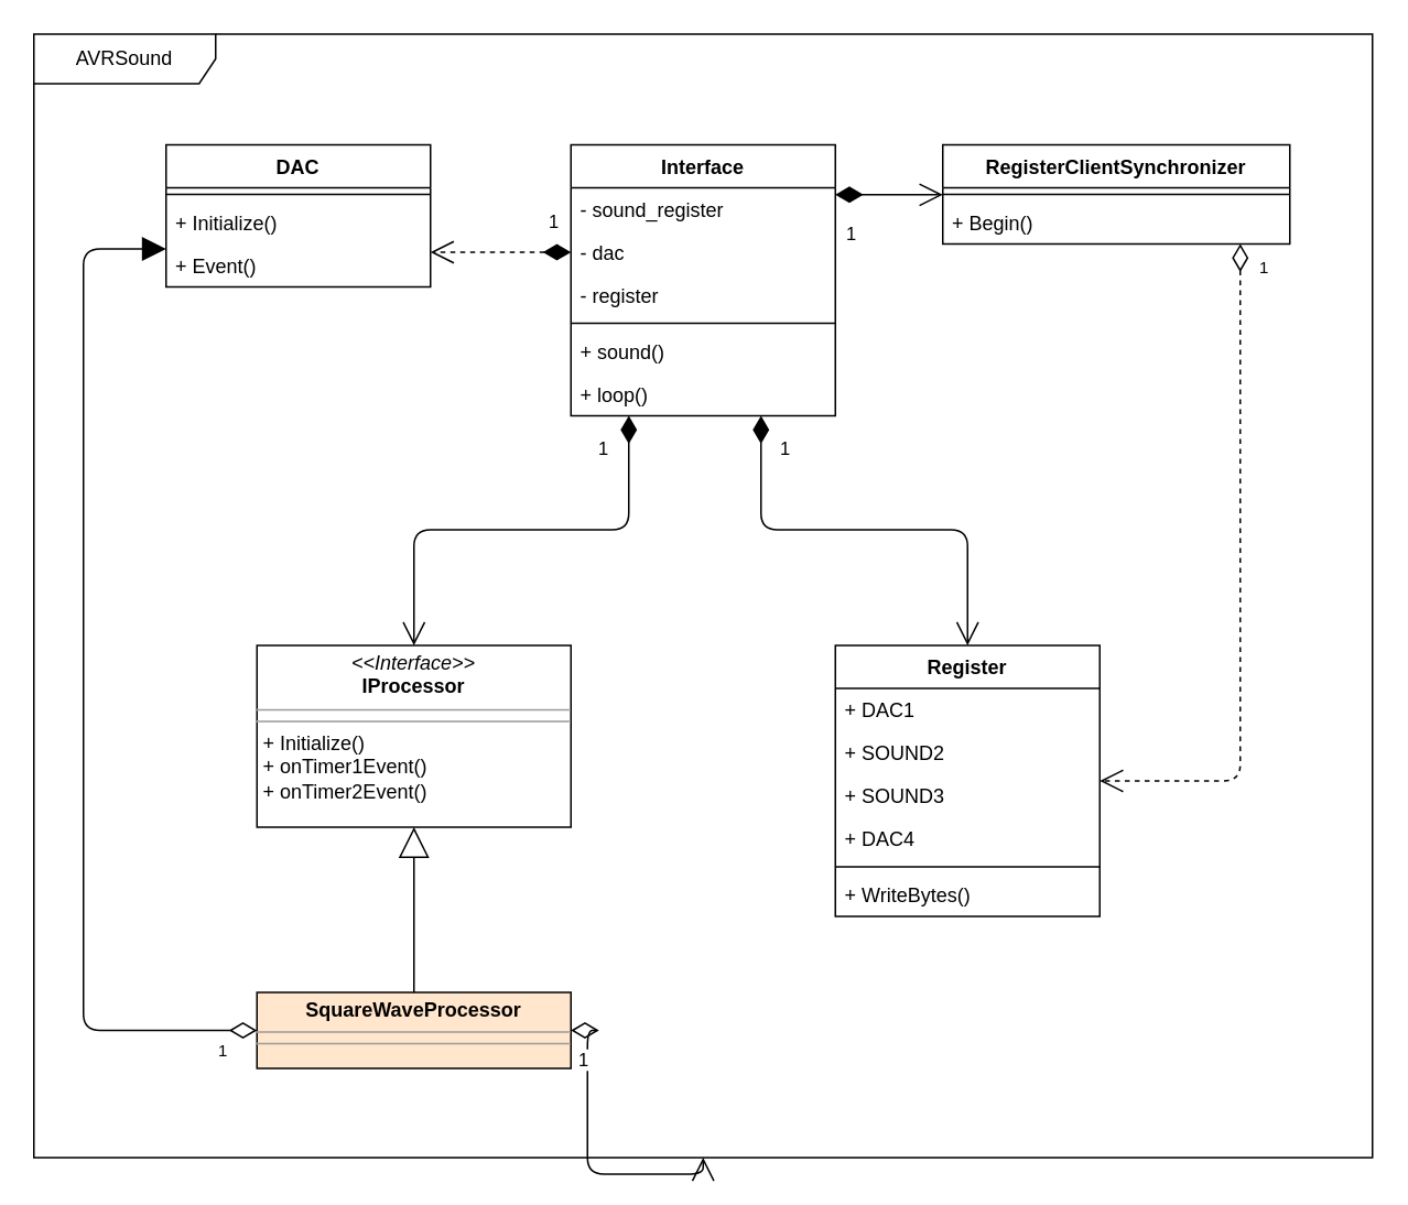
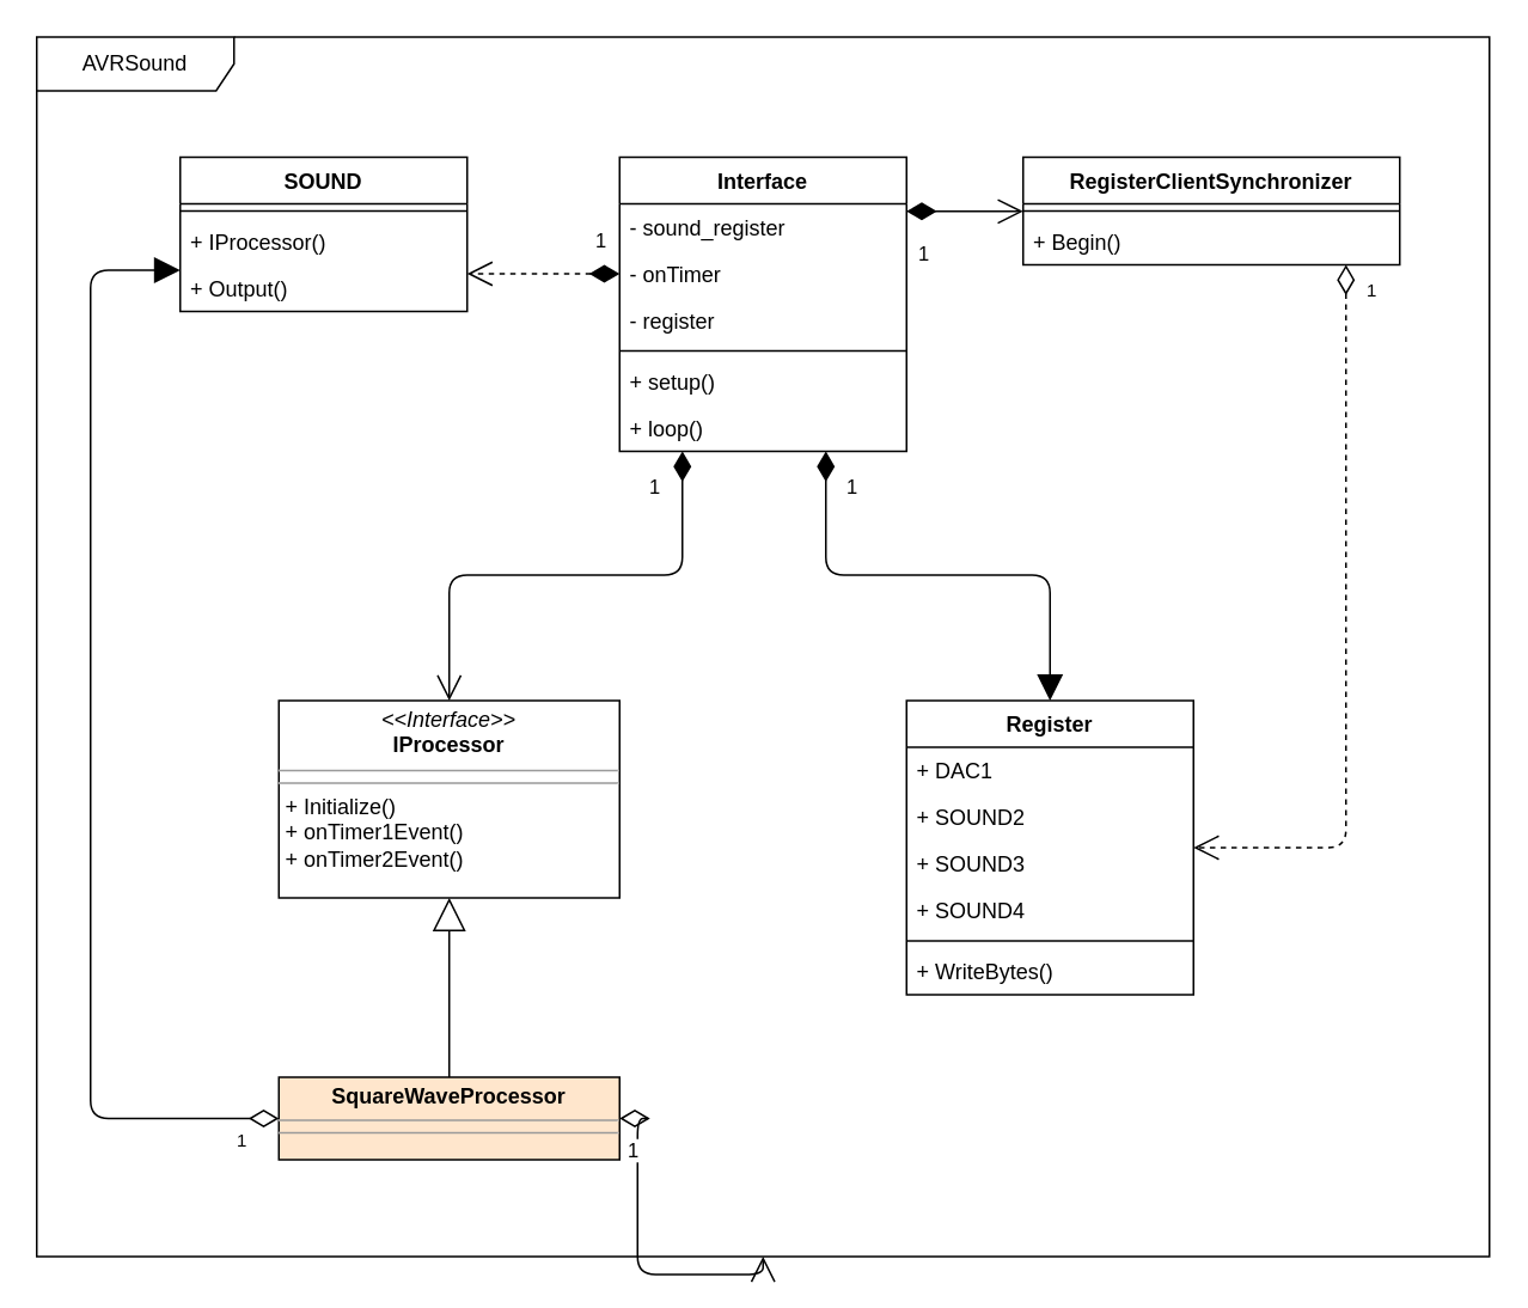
  <mxCell id="0" />
  <mxCell id="1" parent="0" />
  <mxCell id="2" value="AVRSound" style="shape=umlFrame;whiteSpace=wrap;html=1;width=110;height=30;" vertex="1" parent="1"><mxGeometry x="20" y="20" width="810" height="680" as="geometry" /></mxCell>
  <mxCell id="3" value="Interface" style="swimlane;fontStyle=1;align=center;verticalAlign=top;childLayout=stackLayout;horizontal=1;startSize=26;horizontalStack=0;resizeParent=1;resizeParentMax=0;resizeLast=0;collapsible=1;marginBottom=0;" vertex="1" parent="1"><mxGeometry x="345" y="87" width="160" height="164" as="geometry" /></mxCell>
  <mxCell id="4" value="- sound_register" style="text;strokeColor=none;fillColor=none;align=left;verticalAlign=top;spacingLeft=4;spacingRight=4;overflow=hidden;rotatable=0;points=[[0,0.5],[1,0.5]];portConstraint=eastwest;" vertex="1" parent="3"><mxGeometry y="26" width="160" height="26" as="geometry" /></mxCell>
- <mxCell id="5" value="- dac" style="text;strokeColor=none;fillColor=none;align=left;verticalAlign=top;spacingLeft=4;spacingRight=4;overflow=hidden;rotatable=0;points=[[0,0.5],[1,0.5]];portConstraint=eastwest;" vertex="1" parent="3"><mxGeometry y="52" width="160" height="26" as="geometry" /></mxCell>
+ <mxCell id="5" value="- onTimer" style="text;strokeColor=none;fillColor=none;align=left;verticalAlign=top;spacingLeft=4;spacingRight=4;overflow=hidden;rotatable=0;points=[[0,0.5],[1,0.5]];portConstraint=eastwest;" vertex="1" parent="3"><mxGeometry y="52" width="160" height="26" as="geometry" /></mxCell>
  <mxCell id="6" value="- register" style="text;strokeColor=none;fillColor=none;align=left;verticalAlign=top;spacingLeft=4;spacingRight=4;overflow=hidden;rotatable=0;points=[[0,0.5],[1,0.5]];portConstraint=eastwest;" vertex="1" parent="3"><mxGeometry y="78" width="160" height="26" as="geometry" /></mxCell>
  <mxCell id="7" value="" style="line;strokeWidth=1;fillColor=none;align=left;verticalAlign=middle;spacingTop=-1;spacingLeft=3;spacingRight=3;rotatable=0;labelPosition=right;points=[];portConstraint=eastwest;" vertex="1" parent="3"><mxGeometry y="104" width="160" height="8" as="geometry" /></mxCell>
- <mxCell id="8" value="+ sound()" style="text;strokeColor=none;fillColor=none;align=left;verticalAlign=top;spacingLeft=4;spacingRight=4;overflow=hidden;rotatable=0;points=[[0,0.5],[1,0.5]];portConstraint=eastwest;" vertex="1" parent="3"><mxGeometry y="112" width="160" height="26" as="geometry" /></mxCell>
+ <mxCell id="8" value="+ setup()" style="text;strokeColor=none;fillColor=none;align=left;verticalAlign=top;spacingLeft=4;spacingRight=4;overflow=hidden;rotatable=0;points=[[0,0.5],[1,0.5]];portConstraint=eastwest;" vertex="1" parent="3"><mxGeometry y="112" width="160" height="26" as="geometry" /></mxCell>
  <mxCell id="9" value="+ loop()" style="text;strokeColor=none;fillColor=none;align=left;verticalAlign=top;spacingLeft=4;spacingRight=4;overflow=hidden;rotatable=0;points=[[0,0.5],[1,0.5]];portConstraint=eastwest;" vertex="1" parent="3"><mxGeometry y="138" width="160" height="26" as="geometry" /></mxCell>
- <mxCell id="10" value="DAC" style="swimlane;fontStyle=1;align=center;verticalAlign=top;childLayout=stackLayout;horizontal=1;startSize=26;horizontalStack=0;resizeParent=1;resizeParentMax=0;resizeLast=0;collapsible=1;marginBottom=0;" vertex="1" parent="1"><mxGeometry x="100" y="87" width="160" height="86" as="geometry" /></mxCell>
+ <mxCell id="10" value="SOUND" style="swimlane;fontStyle=1;align=center;verticalAlign=top;childLayout=stackLayout;horizontal=1;startSize=26;horizontalStack=0;resizeParent=1;resizeParentMax=0;resizeLast=0;collapsible=1;marginBottom=0;" vertex="1" parent="1"><mxGeometry x="100" y="87" width="160" height="86" as="geometry" /></mxCell>
  <mxCell id="11" value="" style="line;strokeWidth=1;fillColor=none;align=left;verticalAlign=middle;spacingTop=-1;spacingLeft=3;spacingRight=3;rotatable=0;labelPosition=right;points=[];portConstraint=eastwest;" vertex="1" parent="10"><mxGeometry y="26" width="160" height="8" as="geometry" /></mxCell>
- <mxCell id="12" value="+ Initialize()" style="text;strokeColor=none;fillColor=none;align=left;verticalAlign=top;spacingLeft=4;spacingRight=4;overflow=hidden;rotatable=0;points=[[0,0.5],[1,0.5]];portConstraint=eastwest;" vertex="1" parent="10"><mxGeometry y="34" width="160" height="26" as="geometry" /></mxCell>
- <mxCell id="13" value="+ Event()" style="text;strokeColor=none;fillColor=none;align=left;verticalAlign=top;spacingLeft=4;spacingRight=4;overflow=hidden;rotatable=0;points=[[0,0.5],[1,0.5]];portConstraint=eastwest;" vertex="1" parent="10"><mxGeometry y="60" width="160" height="26" as="geometry" /></mxCell>
+ <mxCell id="12" value="+ IProcessor()" style="text;strokeColor=none;fillColor=none;align=left;verticalAlign=top;spacingLeft=4;spacingRight=4;overflow=hidden;rotatable=0;points=[[0,0.5],[1,0.5]];portConstraint=eastwest;" vertex="1" parent="10"><mxGeometry y="34" width="160" height="26" as="geometry" /></mxCell>
+ <mxCell id="13" value="+ Output()" style="text;strokeColor=none;fillColor=none;align=left;verticalAlign=top;spacingLeft=4;spacingRight=4;overflow=hidden;rotatable=0;points=[[0,0.5],[1,0.5]];portConstraint=eastwest;" vertex="1" parent="10"><mxGeometry y="60" width="160" height="26" as="geometry" /></mxCell>
  <mxCell id="14" value="1" style="endArrow=open;html=1;endSize=12;startArrow=diamondThin;startSize=14;startFill=1;edgeStyle=orthogonalEdgeStyle;align=left;verticalAlign=bottom;exitX=0;exitY=0.5;exitDx=0;exitDy=0;dashed=1;" edge="1" parent="1" source="5" target="10"><mxGeometry x="0.529" y="-51" relative="1" as="geometry"><mxPoint x="250" y="167.5" as="sourcePoint" /><mxPoint x="410" y="167.5" as="targetPoint" /><Array as="points"><mxPoint x="300" y="152" /><mxPoint x="300" y="152" /></Array><mxPoint x="50" y="42" as="offset" /></mxGeometry></mxCell>
  <mxCell id="15" value="Register" style="swimlane;fontStyle=1;align=center;verticalAlign=top;childLayout=stackLayout;horizontal=1;startSize=26;horizontalStack=0;resizeParent=1;resizeParentMax=0;resizeLast=0;collapsible=1;marginBottom=0;" vertex="1" parent="1"><mxGeometry x="505" y="390" width="160" height="164" as="geometry" /></mxCell>
  <mxCell id="16" value="+ DAC1" style="text;strokeColor=none;fillColor=none;align=left;verticalAlign=top;spacingLeft=4;spacingRight=4;overflow=hidden;rotatable=0;points=[[0,0.5],[1,0.5]];portConstraint=eastwest;" vertex="1" parent="15"><mxGeometry y="26" width="160" height="26" as="geometry" /></mxCell>
  <mxCell id="17" value="+ SOUND2" style="text;strokeColor=none;fillColor=none;align=left;verticalAlign=top;spacingLeft=4;spacingRight=4;overflow=hidden;rotatable=0;points=[[0,0.5],[1,0.5]];portConstraint=eastwest;" vertex="1" parent="15"><mxGeometry y="52" width="160" height="26" as="geometry" /></mxCell>
  <mxCell id="18" value="+ SOUND3" style="text;strokeColor=none;fillColor=none;align=left;verticalAlign=top;spacingLeft=4;spacingRight=4;overflow=hidden;rotatable=0;points=[[0,0.5],[1,0.5]];portConstraint=eastwest;" vertex="1" parent="15"><mxGeometry y="78" width="160" height="26" as="geometry" /></mxCell>
- <mxCell id="19" value="+ DAC4" style="text;strokeColor=none;fillColor=none;align=left;verticalAlign=top;spacingLeft=4;spacingRight=4;overflow=hidden;rotatable=0;points=[[0,0.5],[1,0.5]];portConstraint=eastwest;" vertex="1" parent="15"><mxGeometry y="104" width="160" height="26" as="geometry" /></mxCell>
+ <mxCell id="19" value="+ SOUND4" style="text;strokeColor=none;fillColor=none;align=left;verticalAlign=top;spacingLeft=4;spacingRight=4;overflow=hidden;rotatable=0;points=[[0,0.5],[1,0.5]];portConstraint=eastwest;" vertex="1" parent="15"><mxGeometry y="104" width="160" height="26" as="geometry" /></mxCell>
  <mxCell id="20" value="" style="line;strokeWidth=1;fillColor=none;align=left;verticalAlign=middle;spacingTop=-1;spacingLeft=3;spacingRight=3;rotatable=0;labelPosition=right;points=[];portConstraint=eastwest;" vertex="1" parent="15"><mxGeometry y="130" width="160" height="8" as="geometry" /></mxCell>
  <mxCell id="21" value="+ WriteBytes()" style="text;strokeColor=none;fillColor=none;align=left;verticalAlign=top;spacingLeft=4;spacingRight=4;overflow=hidden;rotatable=0;points=[[0,0.5],[1,0.5]];portConstraint=eastwest;" vertex="1" parent="15"><mxGeometry y="138" width="160" height="26" as="geometry" /></mxCell>
- <mxCell id="22" value="1" style="endArrow=open;html=1;endSize=12;startArrow=diamondThin;startSize=14;startFill=1;edgeStyle=orthogonalEdgeStyle;align=left;verticalAlign=bottom;" edge="1" parent="1" source="3" target="15"><mxGeometry x="-0.78" y="10" relative="1" as="geometry"><mxPoint x="355" y="162" as="sourcePoint" /><mxPoint x="270" y="162" as="targetPoint" /><Array as="points"><mxPoint x="460" y="320" /><mxPoint x="585" y="320" /></Array><mxPoint as="offset" /></mxGeometry></mxCell>
+ <mxCell id="22" value="1" style="endArrow=block;html=1;endSize=12;startArrow=diamondThin;startSize=14;startFill=1;edgeStyle=orthogonalEdgeStyle;align=left;verticalAlign=bottom;" edge="1" parent="1" source="3" target="15"><mxGeometry x="-0.78" y="10" relative="1" as="geometry"><mxPoint x="355" y="162" as="sourcePoint" /><mxPoint x="270" y="162" as="targetPoint" /><Array as="points"><mxPoint x="460" y="320" /><mxPoint x="585" y="320" /></Array><mxPoint as="offset" /></mxGeometry></mxCell>
  <mxCell id="23" value="&lt;p style=&quot;margin: 0px ; margin-top: 4px ; text-align: center&quot;&gt;&lt;i&gt;&amp;lt;&amp;lt;Interface&amp;gt;&amp;gt;&lt;/i&gt;&lt;br&gt;&lt;b&gt;IProcessor&lt;/b&gt;&lt;br&gt;&lt;/p&gt;&lt;hr size=&quot;1&quot;&gt;&lt;hr size=&quot;1&quot;&gt;&lt;p style=&quot;margin: 0px ; margin-left: 4px&quot;&gt;+ Initialize()&lt;br&gt;+ onTimer1Event()&lt;/p&gt;&lt;p style=&quot;margin: 0px ; margin-left: 4px&quot;&gt;+ onTimer2Event()&lt;br&gt;&lt;/p&gt;" style="verticalAlign=top;align=left;overflow=fill;fontSize=12;fontFamily=Helvetica;html=1;" vertex="1" parent="1"><mxGeometry x="155" y="390" width="190" height="110" as="geometry" /></mxCell>
  <mxCell id="24" value="1" style="endArrow=open;html=1;endSize=12;startArrow=diamondThin;startSize=14;startFill=1;edgeStyle=orthogonalEdgeStyle;align=left;verticalAlign=bottom;" edge="1" parent="1" source="3" target="23"><mxGeometry x="-0.336" y="-40" relative="1" as="geometry"><mxPoint x="355" y="162" as="sourcePoint" /><mxPoint x="270" y="162" as="targetPoint" /><Array as="points"><mxPoint x="380" y="320" /><mxPoint x="250" y="320" /></Array><mxPoint as="offset" /></mxGeometry></mxCell>
  <mxCell id="25" value="" style="endArrow=block;html=1;endSize=12;startArrow=diamondThin;startSize=14;startFill=0;edgeStyle=orthogonalEdgeStyle;exitX=0;exitY=0.5;exitDx=0;exitDy=0;" edge="1" parent="1" source="33" target="10"><mxGeometry relative="1" as="geometry"><mxPoint x="156" y="409" as="sourcePoint" /><mxPoint x="240" y="441" as="targetPoint" /><Array as="points"><mxPoint x="50" y="623" /><mxPoint x="50" y="150" /></Array></mxGeometry></mxCell>
  <mxCell id="26" value="1" style="resizable=0;html=1;align=left;verticalAlign=top;labelBackgroundColor=#ffffff;fontSize=10;" connectable="0" vertex="1" parent="25"><mxGeometry x="-1" relative="1" as="geometry"><mxPoint x="-25" y="-0.5" as="offset" /></mxGeometry></mxCell>
  <mxCell id="27" value="RegisterClientSynchronizer" style="swimlane;fontStyle=1;align=center;verticalAlign=top;childLayout=stackLayout;horizontal=1;startSize=26;horizontalStack=0;resizeParent=1;resizeParentMax=0;resizeLast=0;collapsible=1;marginBottom=0;" vertex="1" parent="1"><mxGeometry x="570" y="87" width="210" height="60" as="geometry" /></mxCell>
  <mxCell id="28" value="" style="line;strokeWidth=1;fillColor=none;align=left;verticalAlign=middle;spacingTop=-1;spacingLeft=3;spacingRight=3;rotatable=0;labelPosition=right;points=[];portConstraint=eastwest;" vertex="1" parent="27"><mxGeometry y="26" width="210" height="8" as="geometry" /></mxCell>
  <mxCell id="29" value="+ Begin()" style="text;strokeColor=none;fillColor=none;align=left;verticalAlign=top;spacingLeft=4;spacingRight=4;overflow=hidden;rotatable=0;points=[[0,0.5],[1,0.5]];portConstraint=eastwest;" vertex="1" parent="27"><mxGeometry y="34" width="210" height="26" as="geometry" /></mxCell>
  <mxCell id="30" value="" style="endArrow=open;html=1;endSize=12;startArrow=diamondThin;startSize=14;startFill=0;edgeStyle=orthogonalEdgeStyle;dashed=1;" edge="1" parent="1" source="27" target="15"><mxGeometry relative="1" as="geometry"><mxPoint x="165" y="470.333" as="sourcePoint" /><mxPoint x="110" y="160.333" as="targetPoint" /><Array as="points"><mxPoint x="750" y="472" /></Array></mxGeometry></mxCell>
  <mxCell id="31" value="1" style="resizable=0;html=1;align=left;verticalAlign=top;labelBackgroundColor=#ffffff;fontSize=10;" connectable="0" vertex="1" parent="30"><mxGeometry x="-1" relative="1" as="geometry"><mxPoint x="10" y="1.5" as="offset" /></mxGeometry></mxCell>
  <mxCell id="32" value="1" style="endArrow=open;html=1;endSize=12;startArrow=diamondThin;startSize=14;startFill=1;edgeStyle=orthogonalEdgeStyle;align=left;verticalAlign=bottom;" edge="1" parent="1" target="27"><mxGeometry x="0.077" y="-45" relative="1" as="geometry"><mxPoint x="505" y="117.167" as="sourcePoint" /><mxPoint x="270" y="128" as="targetPoint" /><Array as="points"><mxPoint x="540" y="117" /><mxPoint x="540" y="117" /></Array><mxPoint x="-30" y="-12" as="offset" /></mxGeometry></mxCell>
  <mxCell id="33" value="&lt;p style=&quot;margin: 0px ; margin-top: 4px ; text-align: center&quot;&gt;&lt;b&gt;SquareWaveProcessor&lt;/b&gt;&lt;br&gt;&lt;/p&gt;&lt;hr size=&quot;1&quot;&gt;&lt;hr size=&quot;1&quot;&gt;" style="verticalAlign=top;align=left;overflow=fill;fontSize=12;fontFamily=Helvetica;html=1;fillColor=#ffe6cc;" vertex="1" parent="1"><mxGeometry x="155" y="600" width="190" height="46" as="geometry" /></mxCell>
  <mxCell id="34" value="&lt;div&gt;&lt;br&gt;&lt;/div&gt;" style="endArrow=block;endSize=16;endFill=0;html=1;exitX=0.5;exitY=0;exitDx=0;exitDy=0;entryX=0.5;entryY=1;entryDx=0;entryDy=0;" edge="1" parent="1" source="33" target="23"><mxGeometry x="-0.375" y="-60" width="160" relative="1" as="geometry"><mxPoint x="160" y="750" as="sourcePoint" /><mxPoint x="320" y="750" as="targetPoint" /><mxPoint as="offset" /></mxGeometry></mxCell>
  <mxCell id="35" value="1" style="endArrow=open;html=1;endSize=12;startArrow=diamondThin;startSize=14;startFill=0;edgeStyle=orthogonalEdgeStyle;align=left;verticalAlign=bottom;exitX=1;exitY=0.5;exitDx=0;exitDy=0;" edge="1" parent="1" source="33" target="2"><mxGeometry x="-0.968" y="-27" relative="1" as="geometry"><mxPoint x="370" y="646" as="sourcePoint" /><mxPoint x="530" y="646" as="targetPoint" /><mxPoint as="offset" /></mxGeometry></mxCell>
